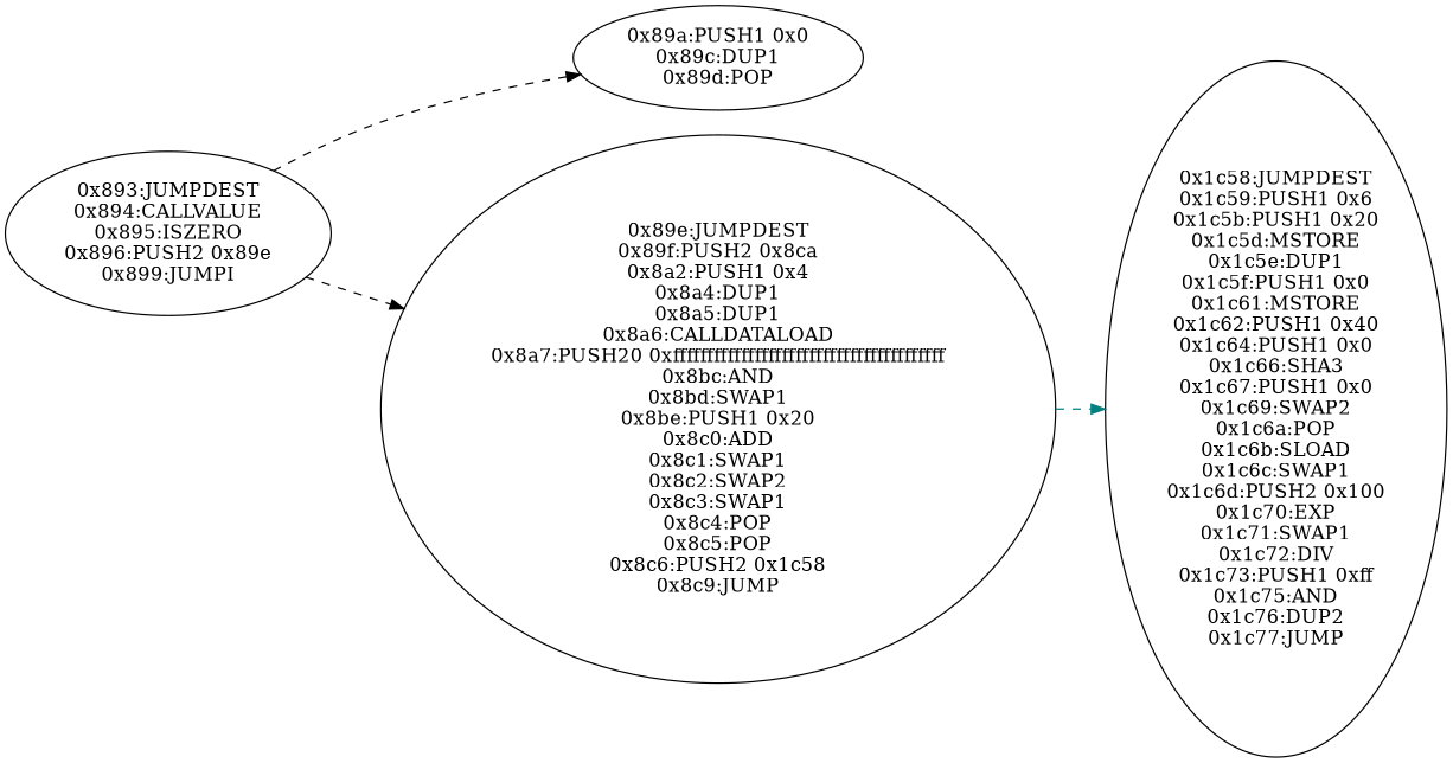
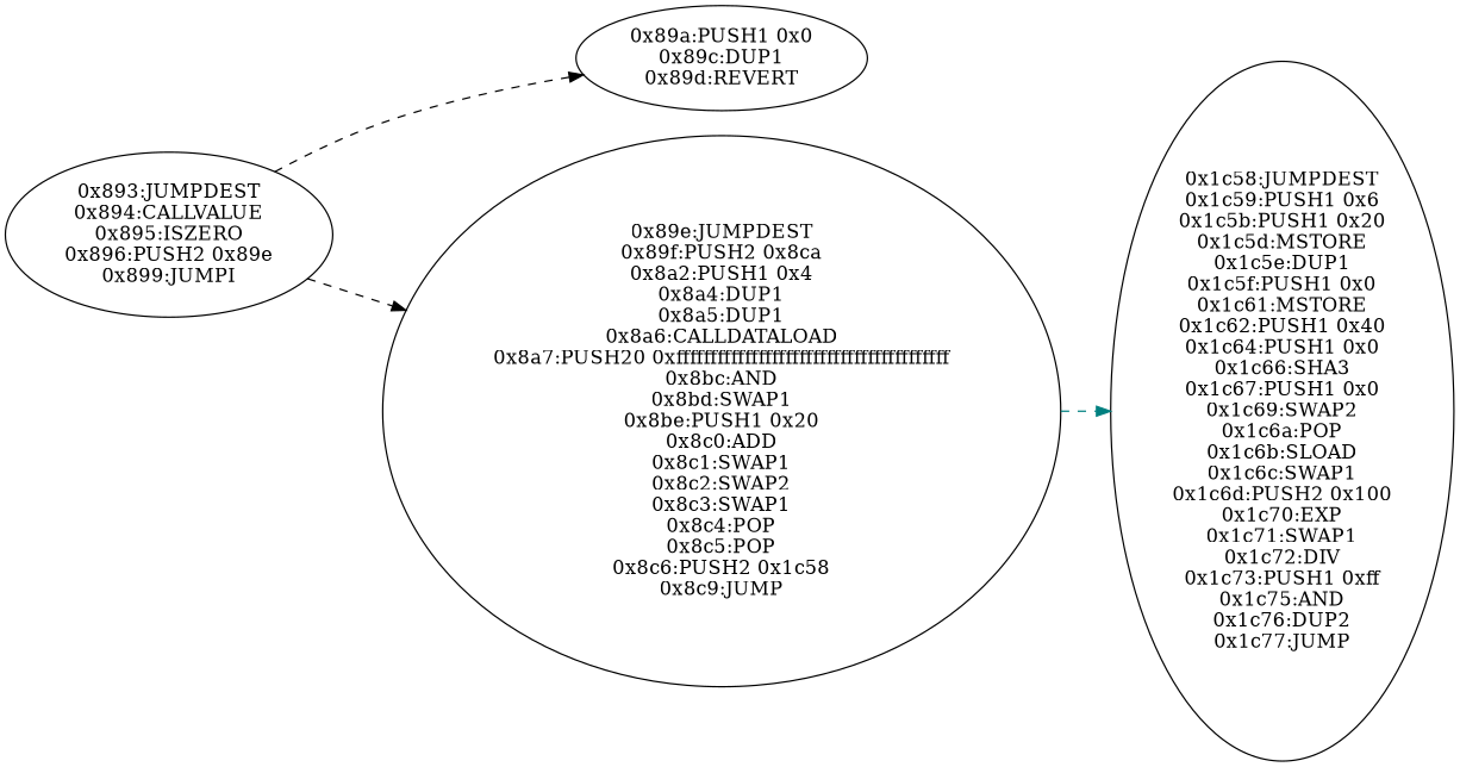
  digraph {
    rankdir=LR
    node [color=black]
    edge [color=black style=dashed]
    n1 [label="0x893:JUMPDEST\n0x894:CALLVALUE\n0x895:ISZERO\n0x896:PUSH2 0x89e\n0x899:JUMPI"]
-   n2 [label="0x89a:PUSH1 0x0\n0x89c:DUP1\n0x89d:POP"]
+   n2 [label="0x89a:PUSH1 0x0\n0x89c:DUP1\n0x89d:REVERT"]
    n3 [label="0x89e:JUMPDEST\n0x89f:PUSH2 0x8ca\n0x8a2:PUSH1 0x4\n0x8a4:DUP1\n0x8a5:DUP1\n0x8a6:CALLDATALOAD\n0x8a7:PUSH20 0xffffffffffffffffffffffffffffffffffffffff\n0x8bc:AND\n0x8bd:SWAP1\n0x8be:PUSH1 0x20\n0x8c0:ADD\n0x8c1:SWAP1\n0x8c2:SWAP2\n0x8c3:SWAP1\n0x8c4:POP\n0x8c5:POP\n0x8c6:PUSH2 0x1c58\n0x8c9:JUMP"]
    n4 [label="0x1c58:JUMPDEST\n0x1c59:PUSH1 0x6\n0x1c5b:PUSH1 0x20\n0x1c5d:MSTORE\n0x1c5e:DUP1\n0x1c5f:PUSH1 0x0\n0x1c61:MSTORE\n0x1c62:PUSH1 0x40\n0x1c64:PUSH1 0x0\n0x1c66:SHA3\n0x1c67:PUSH1 0x0\n0x1c69:SWAP2\n0x1c6a:POP\n0x1c6b:SLOAD\n0x1c6c:SWAP1\n0x1c6d:PUSH2 0x100\n0x1c70:EXP\n0x1c71:SWAP1\n0x1c72:DIV\n0x1c73:PUSH1 0xff\n0x1c75:AND\n0x1c76:DUP2\n0x1c77:JUMP"]
    n1 -> n2
    n1 -> n3
    n3 -> n4 [color=teal]
  }
